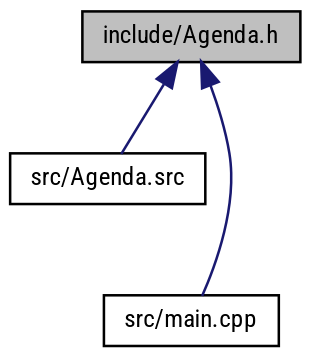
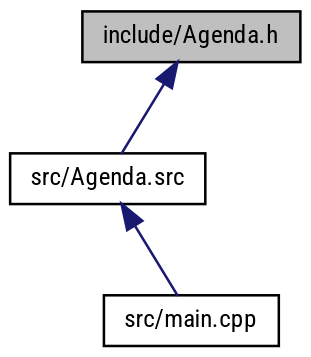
  digraph {
    fontname="Roboto Condensed"
    node [color=black fillcolor=white fontname="Roboto Condensed" fontsize=10 shape=record style=filled]
    edge [color=midnightblue dir=back fontname="Roboto Condensed" fontsize=10 labelfontname=Helvetica labelfontsize=10 style=solid]
    n1 [fillcolor=grey75 fontcolor=black height=0.2 label="include/Agenda.h" width=0.4]
    n2 [height=0.2 label="src/Agenda.src" width=0.4]
    n3 [height=0.2 label="src/main.cpp" width=0.4]
    n1 -> n2
-   n1 -> n3
+   n2 -> n3
  }
